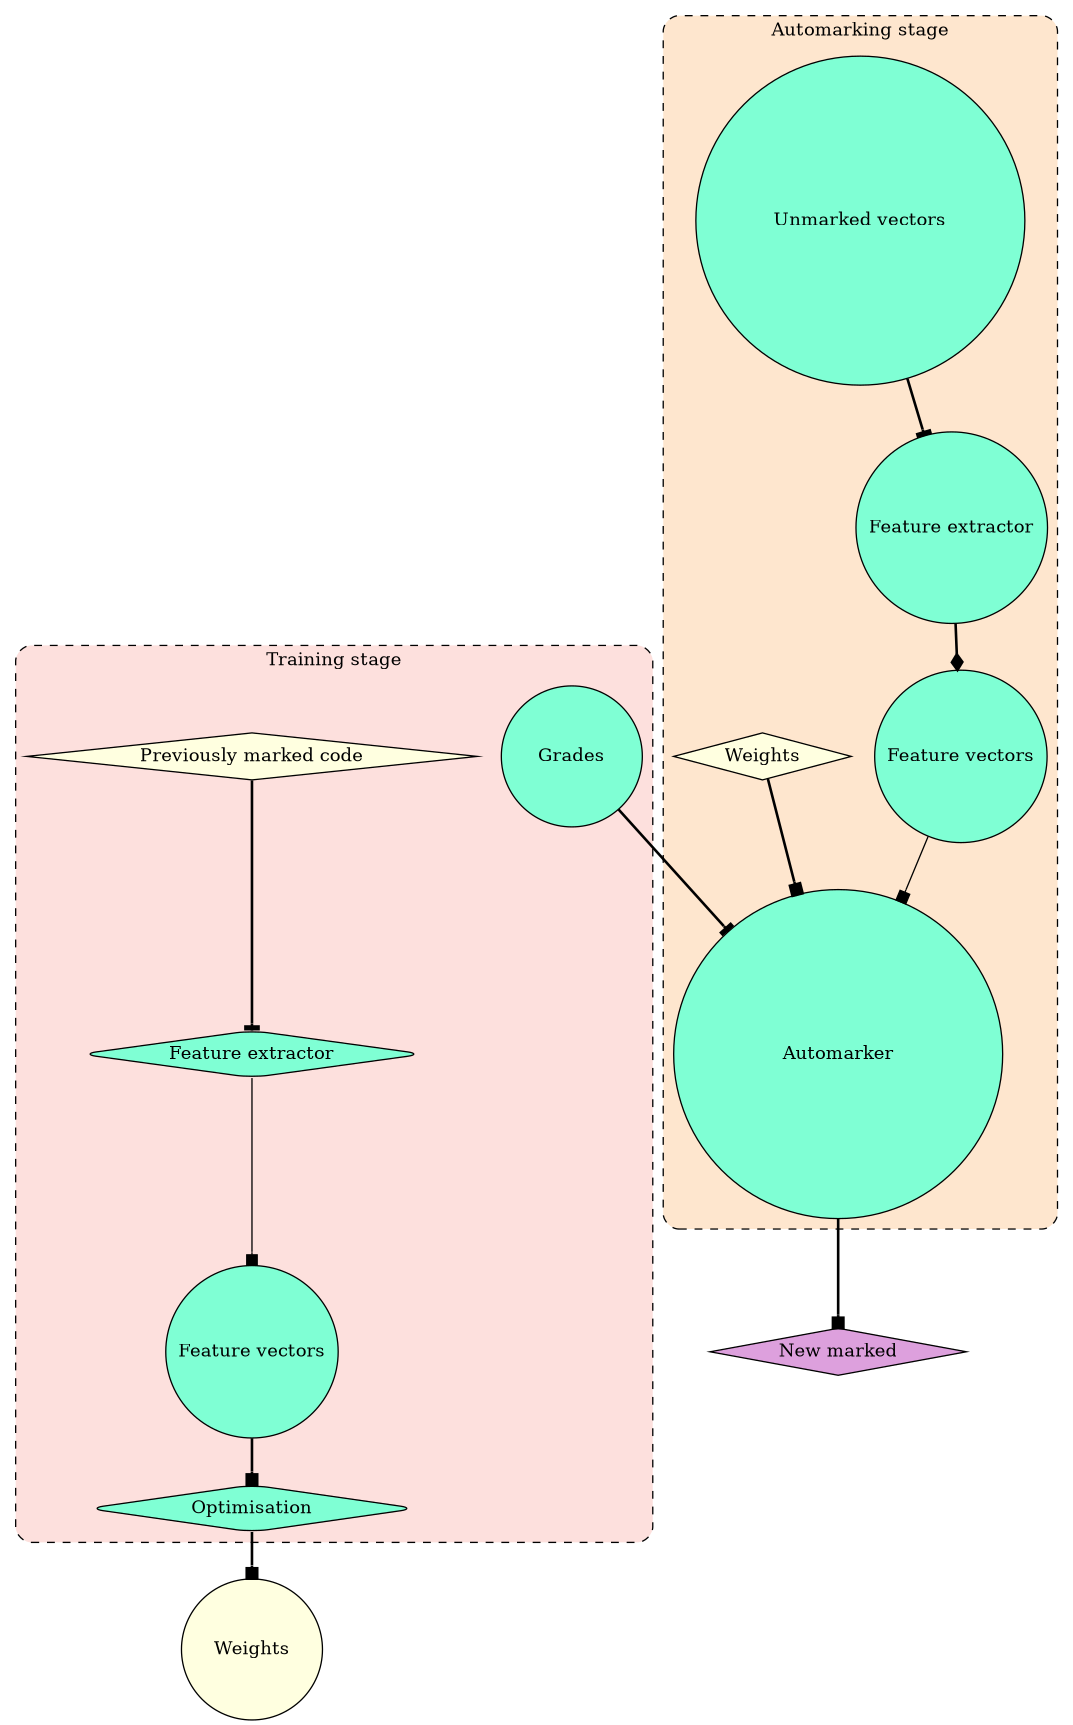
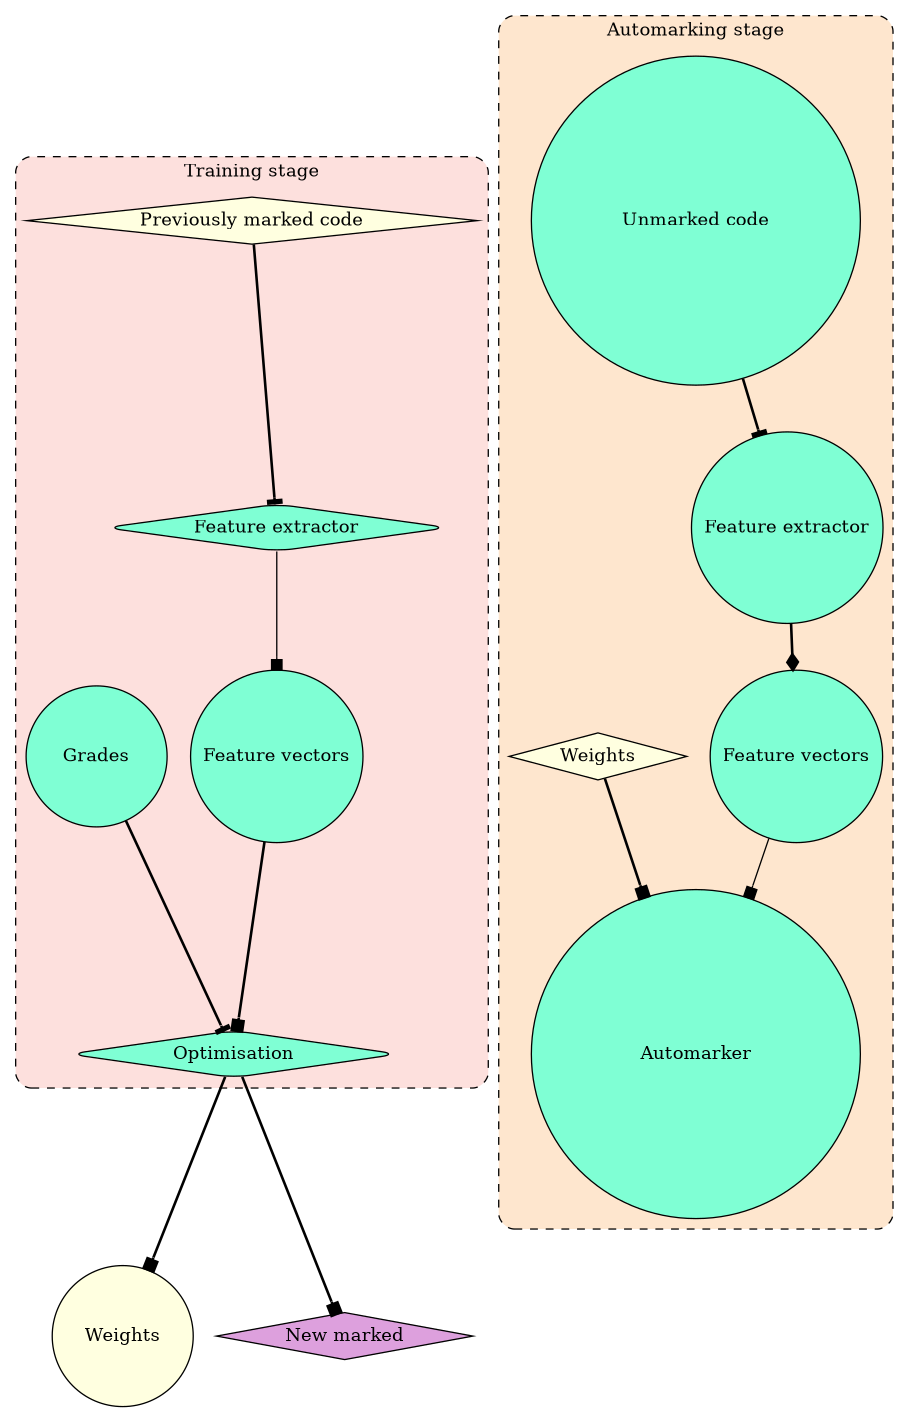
  digraph {
    rankdir=TB
    node [fillcolor=aquamarine shape=circle style=filled]
    edge [arrowhead=box style=bold]
    n1 [fillcolor=lightyellow label="Previously marked code" shape=diamond width="3.5cm"]
    n2 [label=Grades width="1.5cm"]
    n3 [label="Feature extractor" shape=diamond style="filled, rounded" width="1.5cm"]
    n4 [label="Feature vectors" width="1.5cm"]
    n5 [label=Optimisation shape=diamond style="filled, rounded" width="3.5cm"]
    n6 [fillcolor=lightyellow label=Weights shape=diamond width="1.5cm"]
-   n7 [label="Unmarked vectors" width="3.5cm"]
+   n7 [label="Unmarked code" width="3.5cm"]
    n8 [label="Feature extractor" style="filled, rounded" width="1.5cm"]
    n9 [label="Feature vectors" width="1.5cm"]
    n10 [label=Automarker style="filled, rounded" width="3.5cm"]
    n11 [fillcolor=lightyellow label=Weights width="1.5cm"]
    n12 [fillcolor=plum label="New marked" shape=diamond width="1.5cm"]
    subgraph cluster_1 {
      fillcolor="#fde0dd"
      label="Training stage"
      style="dashed, rounded, filled"
      n1
      n2
      n3
      n4
      n5
    }
    subgraph cluster_2 {
      fillcolor="#fee6ce"
      label="Automarking stage"
      style="dashed, rounded, filled"
      n6
      n7
      n8
      n9
      n10
    }
    n1 -> n3 [arrowhead=tee]
-   n2 -> n10 [arrowhead=tee]
+   n2 -> n5 [arrowhead=tee]
    n3 -> n4 [style=solid weight=2]
    n4 -> n5
    n5 -> n11
    n6 -> n10
    n7 -> n6 [color=none weight=1 arrowhead="" style=""]
    n7 -> n8 [arrowhead=tee]
    n8 -> n9 [arrowhead=diamond weight=2]
    n9 -> n10 [style=solid]
-   n10 -> n12
+   n5 -> n12
  }
